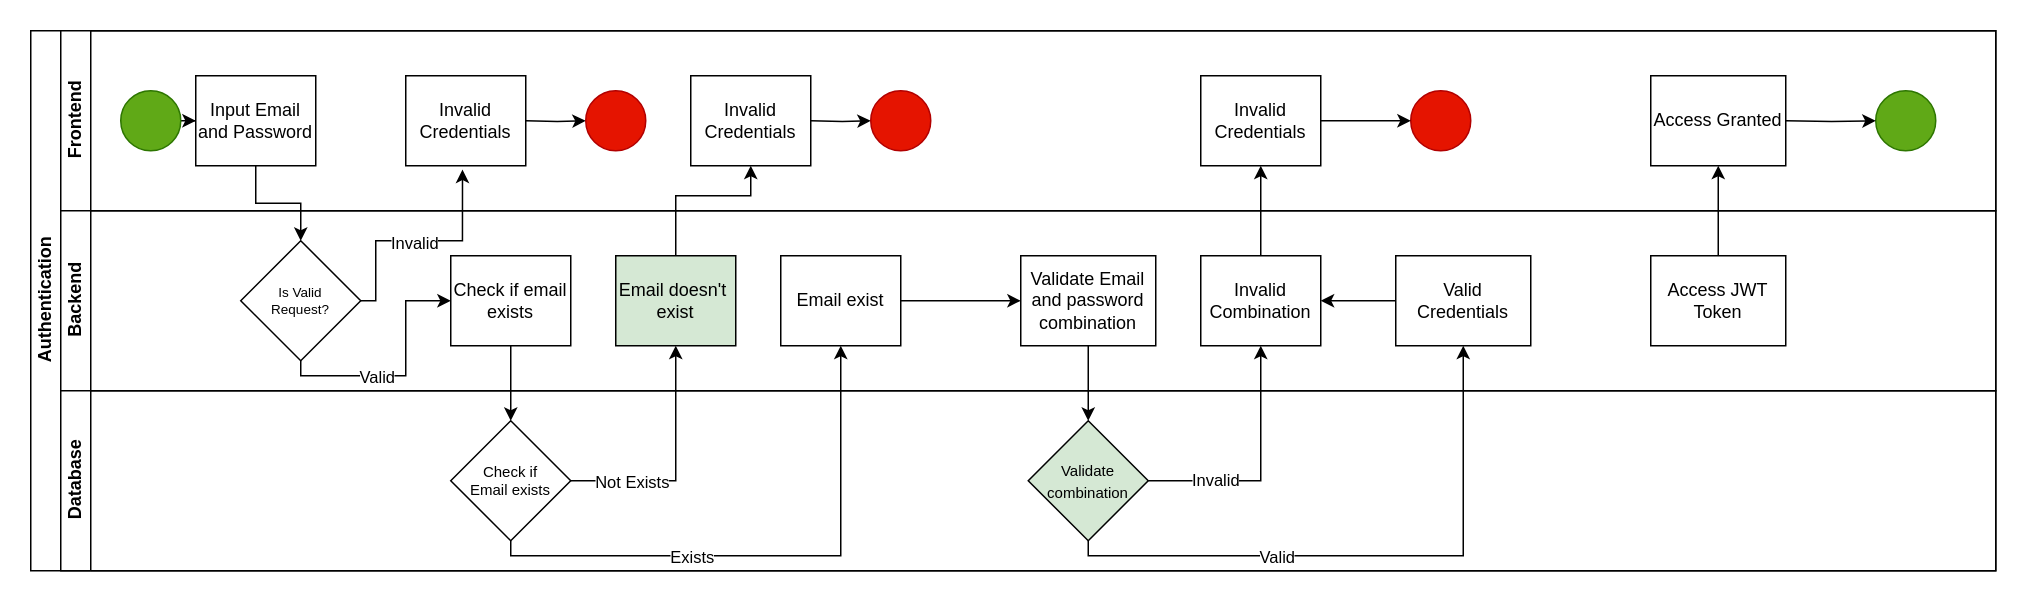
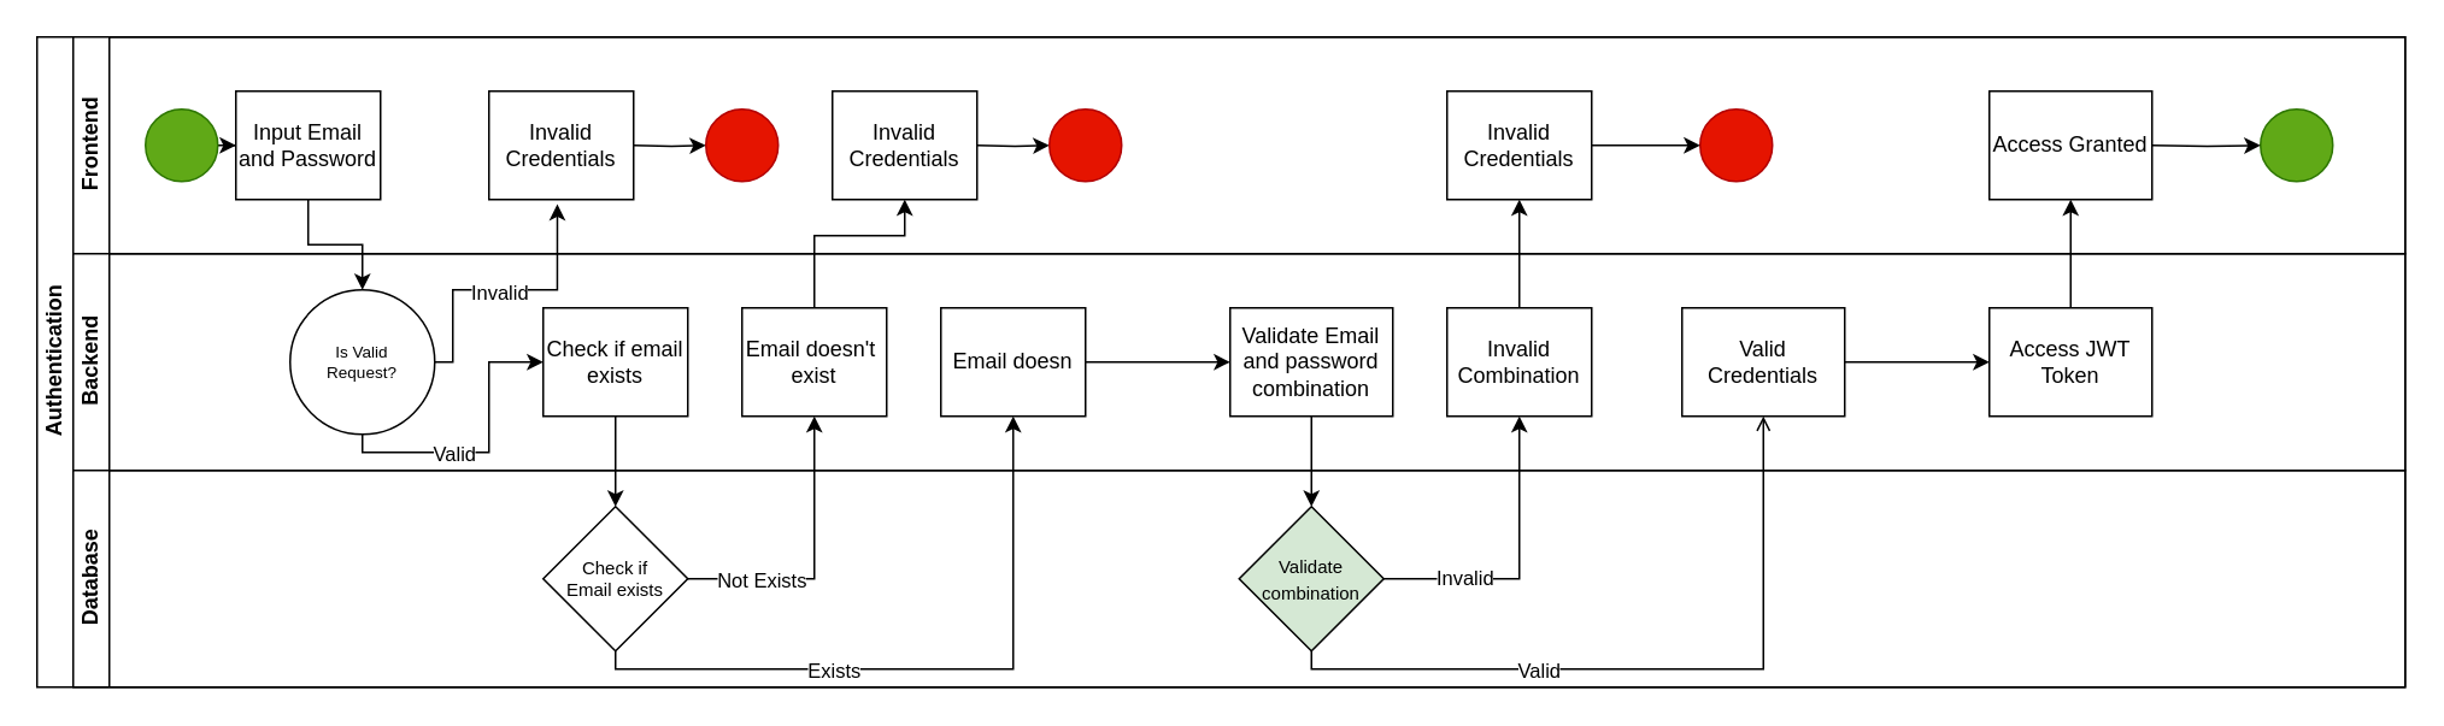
  <mxCell id="0" />
  <mxCell id="1" parent="0" />
  <mxCell id="2" value="Authentication" style="swimlane;html=1;childLayout=stackLayout;resizeParent=1;resizeParentMax=0;horizontal=0;startSize=20;horizontalStack=0;" parent="1" vertex="1"><mxGeometry x="20" y="20" width="1310" height="360" as="geometry" /></mxCell>
  <mxCell id="3" value="" style="edgeStyle=orthogonalEdgeStyle;rounded=0;orthogonalLoop=1;jettySize=auto;html=1;endArrow=classic;endFill=1;entryX=0.5;entryY=0;entryDx=0;entryDy=0;" parent="2" source="7" target="21" edge="1"><mxGeometry relative="1" as="geometry"><mxPoint x="180" y="150" as="targetPoint" /></mxGeometry></mxCell>
  <mxCell id="4" value="Frontend" style="swimlane;html=1;startSize=20;horizontal=0;" parent="2" vertex="1"><mxGeometry x="20" width="1290" height="120" as="geometry" /></mxCell>
  <mxCell id="5" value="" style="edgeStyle=orthogonalEdgeStyle;rounded=0;orthogonalLoop=1;jettySize=auto;html=1;" parent="4" source="6" target="7" edge="1"><mxGeometry relative="1" as="geometry" /></mxCell>
  <mxCell id="6" value="" style="ellipse;whiteSpace=wrap;html=1;fillColor=#60a917;strokeColor=#2D7600;fontColor=#ffffff;" parent="4" vertex="1"><mxGeometry x="40" y="40" width="40" height="40" as="geometry" /></mxCell>
  <mxCell id="7" value="Input Email and Password" style="rounded=0;whiteSpace=wrap;html=1;fontFamily=Helvetica;fontSize=12;fontColor=#000000;align=center;" parent="4" vertex="1"><mxGeometry x="90" y="30" width="80" height="60" as="geometry" /></mxCell>
  <mxCell id="8" value="" style="edgeStyle=orthogonalEdgeStyle;rounded=0;orthogonalLoop=1;jettySize=auto;html=1;endArrow=classic;endFill=1;" parent="4" target="9" edge="1"><mxGeometry relative="1" as="geometry"><mxPoint x="310" y="60" as="sourcePoint" /></mxGeometry></mxCell>
  <mxCell id="9" value="" style="ellipse;whiteSpace=wrap;html=1;fillColor=#e51400;fontColor=#ffffff;strokeColor=#B20000;" parent="4" vertex="1"><mxGeometry x="350" y="40" width="40" height="40" as="geometry" /></mxCell>
  <mxCell id="10" value="Invalid Credentials" style="rounded=0;whiteSpace=wrap;html=1;fontFamily=Helvetica;fontSize=12;fontColor=#000000;align=center;" vertex="1" parent="4"><mxGeometry x="230" y="30" width="80" height="60" as="geometry" /></mxCell>
  <mxCell id="11" value="" style="edgeStyle=orthogonalEdgeStyle;rounded=0;orthogonalLoop=1;jettySize=auto;html=1;endArrow=classic;endFill=1;" edge="1" parent="4" target="12"><mxGeometry relative="1" as="geometry"><mxPoint x="500" y="60" as="sourcePoint" /></mxGeometry></mxCell>
  <mxCell id="12" value="" style="ellipse;whiteSpace=wrap;html=1;fillColor=#e51400;fontColor=#ffffff;strokeColor=#B20000;" vertex="1" parent="4"><mxGeometry x="540" y="40" width="40" height="40" as="geometry" /></mxCell>
  <mxCell id="13" value="Invalid Credentials" style="rounded=0;whiteSpace=wrap;html=1;fontFamily=Helvetica;fontSize=12;fontColor=#000000;align=center;" vertex="1" parent="4"><mxGeometry x="420" y="30" width="80" height="60" as="geometry" /></mxCell>
  <mxCell id="14" value="" style="ellipse;whiteSpace=wrap;html=1;fillColor=#e51400;fontColor=#ffffff;strokeColor=#B20000;" vertex="1" parent="4"><mxGeometry x="900" y="40" width="40" height="40" as="geometry" /></mxCell>
  <mxCell id="15" value="" style="edgeStyle=orthogonalEdgeStyle;rounded=0;orthogonalLoop=1;jettySize=auto;html=1;" edge="1" parent="4" source="16" target="14"><mxGeometry relative="1" as="geometry" /></mxCell>
  <mxCell id="16" value="Invalid Credentials" style="rounded=0;whiteSpace=wrap;html=1;fontFamily=Helvetica;fontSize=12;fontColor=#000000;align=center;" vertex="1" parent="4"><mxGeometry x="760" y="30" width="80" height="60" as="geometry" /></mxCell>
  <mxCell id="17" value="Access Granted" style="whiteSpace=wrap;html=1;fontColor=#000000;rounded=0;" vertex="1" parent="4"><mxGeometry x="1060" y="30" width="90" height="60" as="geometry" /></mxCell>
  <mxCell id="18" value="" style="ellipse;whiteSpace=wrap;html=1;fillColor=#60a917;fontColor=#ffffff;strokeColor=#2D7600;" vertex="1" parent="4"><mxGeometry x="1210" y="40" width="40" height="40" as="geometry" /></mxCell>
  <mxCell id="19" value="" style="edgeStyle=orthogonalEdgeStyle;rounded=0;orthogonalLoop=1;jettySize=auto;html=1;" edge="1" parent="4" target="18"><mxGeometry relative="1" as="geometry"><mxPoint x="1150" y="60" as="sourcePoint" /></mxGeometry></mxCell>
  <mxCell id="20" value="Backend" style="swimlane;html=1;startSize=20;horizontal=0;" parent="2" vertex="1"><mxGeometry x="20" y="120" width="1290" height="120" as="geometry" /></mxCell>
- <mxCell id="21" value="Is Valid &lt;br&gt;Request?" style="rhombus;whiteSpace=wrap;html=1;fontFamily=Helvetica;fontSize=9;fontColor=#000000;align=center;" vertex="1" parent="20"><mxGeometry x="120" y="20" width="80" height="80" as="geometry" /></mxCell>
+ <mxCell id="21" value="Is Valid &lt;br&gt;Request?" style="ellipse;whiteSpace=wrap;html=1;fontFamily=Helvetica;fontSize=9;fontColor=#000000;align=center;" vertex="1" parent="20"><mxGeometry x="120" y="20" width="80" height="80" as="geometry" /></mxCell>
  <mxCell id="22" value="Check if email&lt;br&gt;exists" style="rounded=0;whiteSpace=wrap;html=1;fontFamily=Helvetica;fontSize=12;fontColor=#000000;align=center;" vertex="1" parent="20"><mxGeometry x="260" y="30" width="80" height="60" as="geometry" /></mxCell>
  <mxCell id="23" value="" style="edgeStyle=orthogonalEdgeStyle;rounded=0;orthogonalLoop=1;jettySize=auto;html=1;endArrow=classic;endFill=1;entryX=0;entryY=0.5;entryDx=0;entryDy=0;" parent="20" edge="1"><mxGeometry relative="1" as="geometry"><mxPoint x="160" y="100" as="sourcePoint" /><mxPoint x="260" y="60" as="targetPoint" /><Array as="points"><mxPoint x="160" y="110" /><mxPoint x="230" y="110" /><mxPoint x="230" y="60" /></Array></mxGeometry></mxCell>
  <mxCell id="24" value="Valid" style="edgeLabel;html=1;align=center;verticalAlign=middle;resizable=0;points=[];" vertex="1" connectable="0" parent="23"><mxGeometry x="-0.246" relative="1" as="geometry"><mxPoint as="offset" /></mxGeometry></mxCell>
- <mxCell id="25" value="Email doesn't&amp;nbsp;&lt;br&gt;exist" style="rounded=0;whiteSpace=wrap;html=1;fontFamily=Helvetica;fontSize=12;fontColor=#000000;align=center;fillColor=#d5e8d4;" vertex="1" parent="20"><mxGeometry x="370" y="30" width="80" height="60" as="geometry" /></mxCell>
+ <mxCell id="25" value="Email doesn't&amp;nbsp;&lt;br&gt;exist" style="rounded=0;whiteSpace=wrap;html=1;fontFamily=Helvetica;fontSize=12;fontColor=#000000;align=center;" vertex="1" parent="20"><mxGeometry x="370" y="30" width="80" height="60" as="geometry" /></mxCell>
  <mxCell id="26" value="" style="edgeStyle=orthogonalEdgeStyle;rounded=0;orthogonalLoop=1;jettySize=auto;html=1;" edge="1" parent="20" source="27" target="28"><mxGeometry relative="1" as="geometry" /></mxCell>
- <mxCell id="27" value="Email exist" style="rounded=0;whiteSpace=wrap;html=1;fontFamily=Helvetica;fontSize=12;fontColor=#000000;align=center;" vertex="1" parent="20"><mxGeometry x="480" y="30" width="80" height="60" as="geometry" /></mxCell>
+ <mxCell id="27" value="Email doesn" style="rounded=0;whiteSpace=wrap;html=1;fontFamily=Helvetica;fontSize=12;fontColor=#000000;align=center;" vertex="1" parent="20"><mxGeometry x="480" y="30" width="80" height="60" as="geometry" /></mxCell>
  <mxCell id="28" value="Validate Email and password combination" style="rounded=0;whiteSpace=wrap;html=1;fontFamily=Helvetica;fontSize=12;fontColor=#000000;align=center;" vertex="1" parent="20"><mxGeometry x="640" y="30" width="90" height="60" as="geometry" /></mxCell>
  <mxCell id="29" value="Invalid &lt;br&gt;Combination" style="whiteSpace=wrap;html=1;fontColor=#000000;rounded=0;" vertex="1" parent="20"><mxGeometry x="760" y="30" width="80" height="60" as="geometry" /></mxCell>
- <mxCell id="30" value="" style="edgeStyle=orthogonalEdgeStyle;rounded=0;orthogonalLoop=1;jettySize=auto;html=1;" edge="1" parent="20" source="31" target="29"><mxGeometry relative="1" as="geometry" /></mxCell>
+ <mxCell id="30" value="" style="edgeStyle=orthogonalEdgeStyle;rounded=0;orthogonalLoop=1;jettySize=auto;html=1;" edge="1" parent="20" source="31" target="32"><mxGeometry relative="1" as="geometry" /></mxCell>
  <mxCell id="31" value="Valid &lt;br&gt;Credentials" style="whiteSpace=wrap;html=1;fontColor=#000000;rounded=0;" vertex="1" parent="20"><mxGeometry x="890" y="30" width="90" height="60" as="geometry" /></mxCell>
  <mxCell id="32" value="Access JWT Token" style="whiteSpace=wrap;html=1;fontColor=#000000;rounded=0;" vertex="1" parent="20"><mxGeometry x="1060" y="30" width="90" height="60" as="geometry" /></mxCell>
  <mxCell id="33" style="edgeStyle=orthogonalEdgeStyle;rounded=0;orthogonalLoop=1;jettySize=auto;html=1;entryX=0.473;entryY=1.043;entryDx=0;entryDy=0;entryPerimeter=0;exitX=1;exitY=0.5;exitDx=0;exitDy=0;" edge="1" parent="2" source="21" target="10"><mxGeometry relative="1" as="geometry"><Array as="points"><mxPoint x="230" y="180" /><mxPoint x="230" y="140" /><mxPoint x="288" y="140" /></Array></mxGeometry></mxCell>
  <mxCell id="34" value="Invalid" style="edgeLabel;html=1;align=center;verticalAlign=middle;resizable=0;points=[];" vertex="1" connectable="0" parent="33"><mxGeometry x="-0.04" y="-1" relative="1" as="geometry"><mxPoint as="offset" /></mxGeometry></mxCell>
  <mxCell id="35" value="" style="edgeStyle=orthogonalEdgeStyle;rounded=0;orthogonalLoop=1;jettySize=auto;html=1;" edge="1" parent="2" source="22" target="43"><mxGeometry relative="1" as="geometry" /></mxCell>
  <mxCell id="36" style="edgeStyle=orthogonalEdgeStyle;rounded=0;orthogonalLoop=1;jettySize=auto;html=1;entryX=0.5;entryY=1;entryDx=0;entryDy=0;" edge="1" parent="2" source="43" target="25"><mxGeometry relative="1" as="geometry" /></mxCell>
  <mxCell id="37" value="Not Exists" style="edgeLabel;html=1;align=center;verticalAlign=middle;resizable=0;points=[];" vertex="1" connectable="0" parent="36"><mxGeometry x="-0.214" y="-2" relative="1" as="geometry"><mxPoint x="-23" y="-2" as="offset" /></mxGeometry></mxCell>
  <mxCell id="38" style="edgeStyle=orthogonalEdgeStyle;rounded=0;orthogonalLoop=1;jettySize=auto;html=1;entryX=0.5;entryY=1;entryDx=0;entryDy=0;exitX=0.5;exitY=1;exitDx=0;exitDy=0;" edge="1" parent="2" source="43" target="27"><mxGeometry relative="1" as="geometry"><Array as="points"><mxPoint x="320" y="350" /><mxPoint x="540" y="350" /></Array></mxGeometry></mxCell>
  <mxCell id="39" value="Exists" style="edgeLabel;html=1;align=center;verticalAlign=middle;resizable=0;points=[];" vertex="1" connectable="0" parent="38"><mxGeometry x="-0.079" y="4" relative="1" as="geometry"><mxPoint x="-40" y="4" as="offset" /></mxGeometry></mxCell>
  <mxCell id="40" style="edgeStyle=orthogonalEdgeStyle;rounded=0;orthogonalLoop=1;jettySize=auto;html=1;entryX=0.5;entryY=1;entryDx=0;entryDy=0;" edge="1" parent="2" source="25" target="13"><mxGeometry relative="1" as="geometry"><Array as="points"><mxPoint x="430" y="110" /><mxPoint x="480" y="110" /></Array></mxGeometry></mxCell>
  <mxCell id="41" value="" style="edgeStyle=orthogonalEdgeStyle;rounded=0;orthogonalLoop=1;jettySize=auto;html=1;" edge="1" parent="2" source="28" target="44"><mxGeometry relative="1" as="geometry" /></mxCell>
  <mxCell id="42" value="Database" style="swimlane;html=1;startSize=20;horizontal=0;" parent="2" vertex="1"><mxGeometry x="20" y="240" width="1290" height="120" as="geometry" /></mxCell>
  <mxCell id="43" value="&lt;font style=&quot;font-size: 10px;&quot;&gt;Check if &lt;br style=&quot;font-size: 10px;&quot;&gt;Email exists&lt;/font&gt;" style="rhombus;whiteSpace=wrap;html=1;fontColor=#000000;rounded=0;fontSize=10;" vertex="1" parent="42"><mxGeometry x="260" y="20" width="80" height="80" as="geometry" /></mxCell>
  <mxCell id="44" value="&lt;font style=&quot;font-size: 10px;&quot;&gt;Validate combination&lt;/font&gt;" style="rhombus;whiteSpace=wrap;html=1;fontColor=#000000;rounded=0;fillColor=#d5e8d4;" vertex="1" parent="42"><mxGeometry x="645" y="20" width="80" height="80" as="geometry" /></mxCell>
  <mxCell id="45" value="Invalid" style="edgeStyle=orthogonalEdgeStyle;rounded=0;orthogonalLoop=1;jettySize=auto;html=1;" edge="1" parent="2" source="44" target="29"><mxGeometry x="-0.455" relative="1" as="geometry"><mxPoint as="offset" /></mxGeometry></mxCell>
  <mxCell id="46" value="" style="edgeStyle=orthogonalEdgeStyle;rounded=0;orthogonalLoop=1;jettySize=auto;html=1;" edge="1" parent="2" source="29" target="16"><mxGeometry relative="1" as="geometry" /></mxCell>
- <mxCell id="47" value="" style="edgeStyle=orthogonalEdgeStyle;rounded=0;orthogonalLoop=1;jettySize=auto;html=1;exitX=0.5;exitY=1;exitDx=0;exitDy=0;" edge="1" parent="2" source="44" target="31"><mxGeometry relative="1" as="geometry"><Array as="points"><mxPoint x="705" y="350" /><mxPoint x="955" y="350" /></Array></mxGeometry></mxCell>
+ <mxCell id="47" value="" style="edgeStyle=orthogonalEdgeStyle;rounded=0;orthogonalLoop=1;jettySize=auto;html=1;exitX=0.5;exitY=1;exitDx=0;exitDy=0;endArrow=open;" edge="1" parent="2" source="44" target="31"><mxGeometry relative="1" as="geometry"><Array as="points"><mxPoint x="705" y="350" /><mxPoint x="955" y="350" /></Array></mxGeometry></mxCell>
  <mxCell id="48" value="Valid" style="edgeLabel;html=1;align=center;verticalAlign=middle;resizable=0;points=[];" vertex="1" connectable="0" parent="47"><mxGeometry x="-0.025" y="7" relative="1" as="geometry"><mxPoint x="-60" y="7" as="offset" /></mxGeometry></mxCell>
  <mxCell id="49" value="" style="edgeStyle=orthogonalEdgeStyle;rounded=0;orthogonalLoop=1;jettySize=auto;html=1;" edge="1" parent="2" source="32" target="17"><mxGeometry relative="1" as="geometry" /></mxCell>
